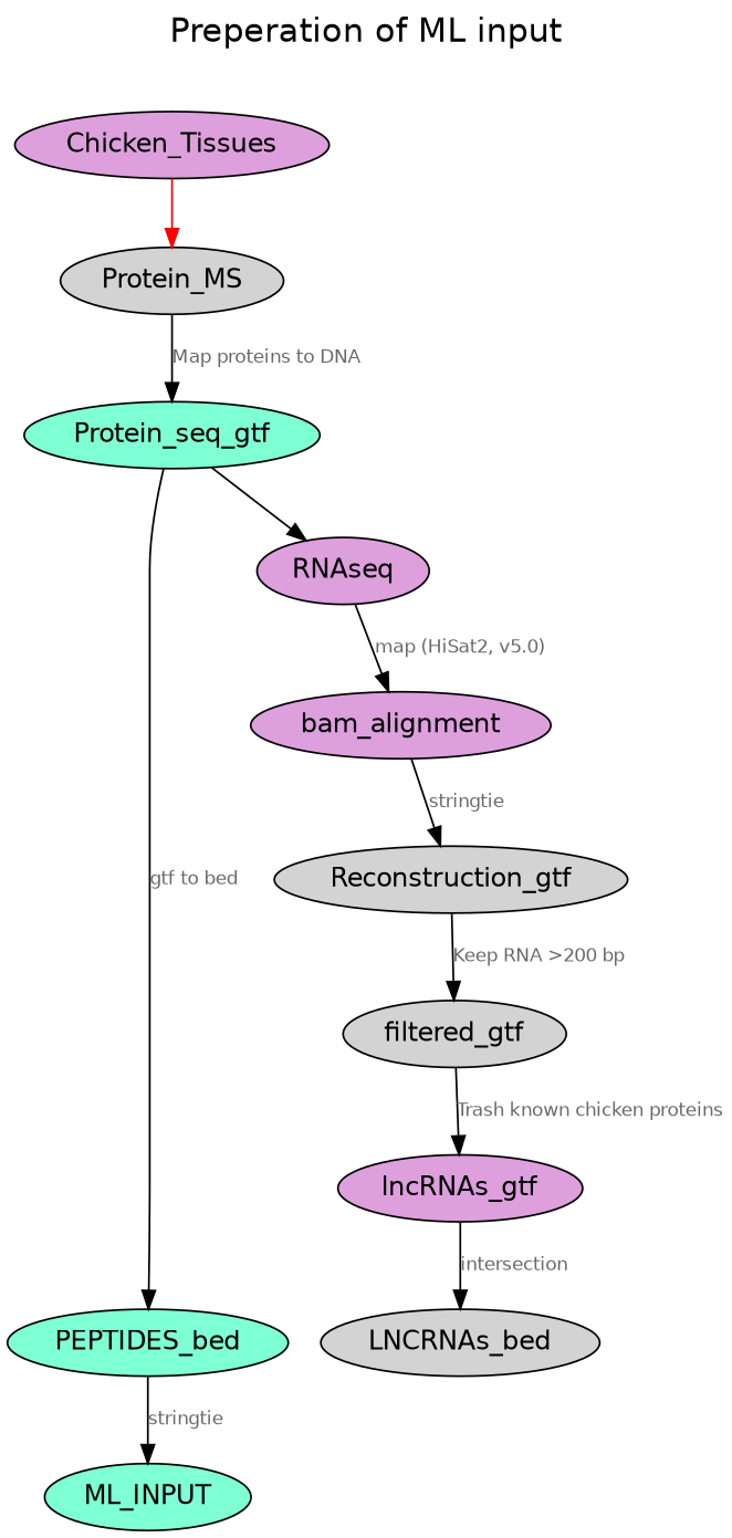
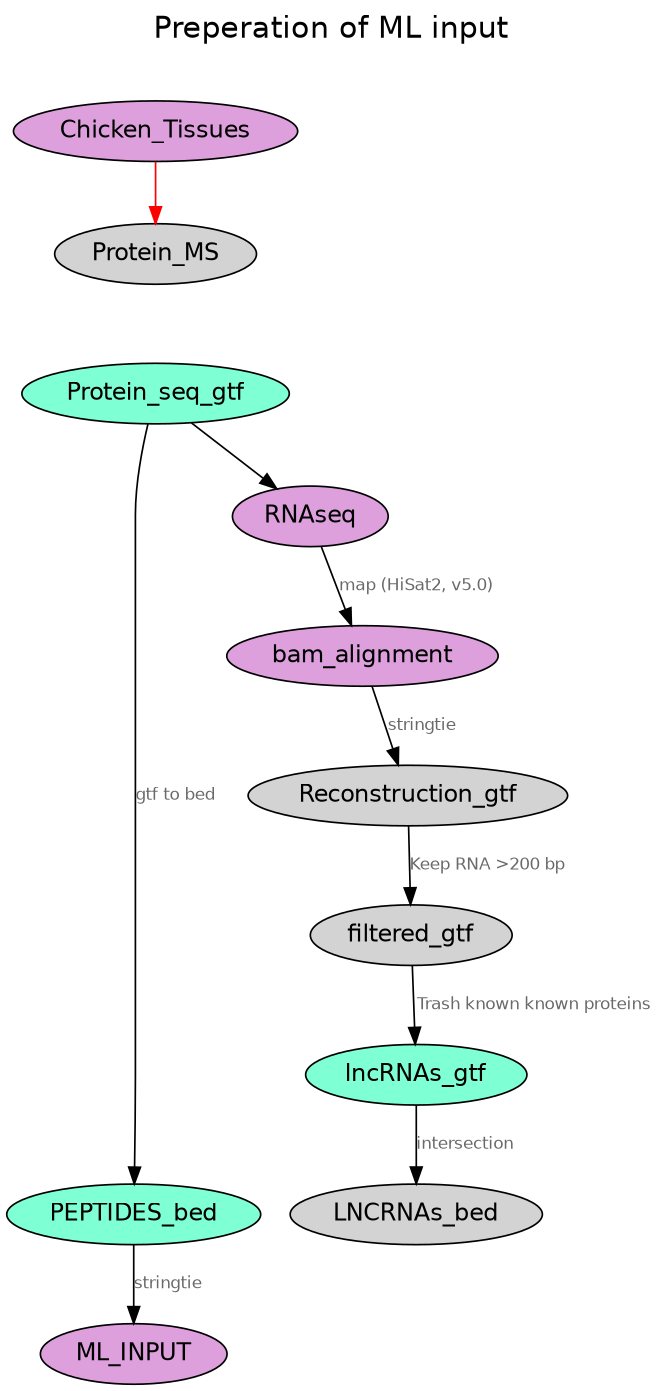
  digraph {
    fontname=helvetica
    fontsize=18
    label="Preperation of ML input"
    labelloc=t
    node [fillcolor=lightgrey fontname=helvetica fontsize=14 style=filled]
    edge [color=black fontcolor=dimgray fontname=helvetica fontsize=10]
    LNCRNAs_bed
    PEPTIDES_bed [fillcolor=aquamarine]
-   ML_INPUT [fillcolor=aquamarine]
+   ML_INPUT [fillcolor=plum]
    Chicken_Tissues [fillcolor=plum]
    Protein_MS
    RNAseq [fillcolor=plum]
    bam_alignment [fillcolor=plum]
    Protein_seq_gtf [fillcolor=aquamarine]
    Reconstruction_gtf
    filtered_gtf
-   lncRNAs_gtf [fillcolor=plum]
+   lncRNAs_gtf [fillcolor=aquamarine]
    subgraph sub_1 {
      rank=same
      LNCRNAs_bed
      PEPTIDES_bed
    }
    PEPTIDES_bed -> ML_INPUT [label=stringtie]
    Chicken_Tissues -> Protein_MS [color=red]
-   Protein_MS -> Protein_seq_gtf [label="Map proteins to DNA"]
    RNAseq -> bam_alignment [label="map (HiSat2, v5.0)"]
    bam_alignment -> Reconstruction_gtf [label=stringtie]
    Protein_seq_gtf -> PEPTIDES_bed [label="gtf to bed"]
    Protein_seq_gtf -> RNAseq
    Reconstruction_gtf -> filtered_gtf [label="Keep RNA >200 bp"]
-   filtered_gtf -> lncRNAs_gtf [label="Trash known chicken proteins"]
+   filtered_gtf -> lncRNAs_gtf [label="Trash known known proteins"]
    lncRNAs_gtf -> LNCRNAs_bed [label=intersection]
  }
